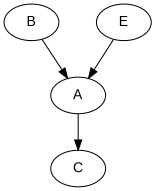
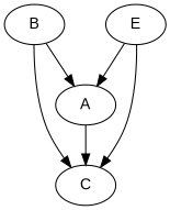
  digraph {
    fontname="Liberation Sans"
    node [fontname="Liberation Sans"]
    edge [fontname="Liberation Sans"]
    A
    C
    B
    E
    A -> C
    B -> A
+   B -> C
    E -> A
+   E -> C
  }
